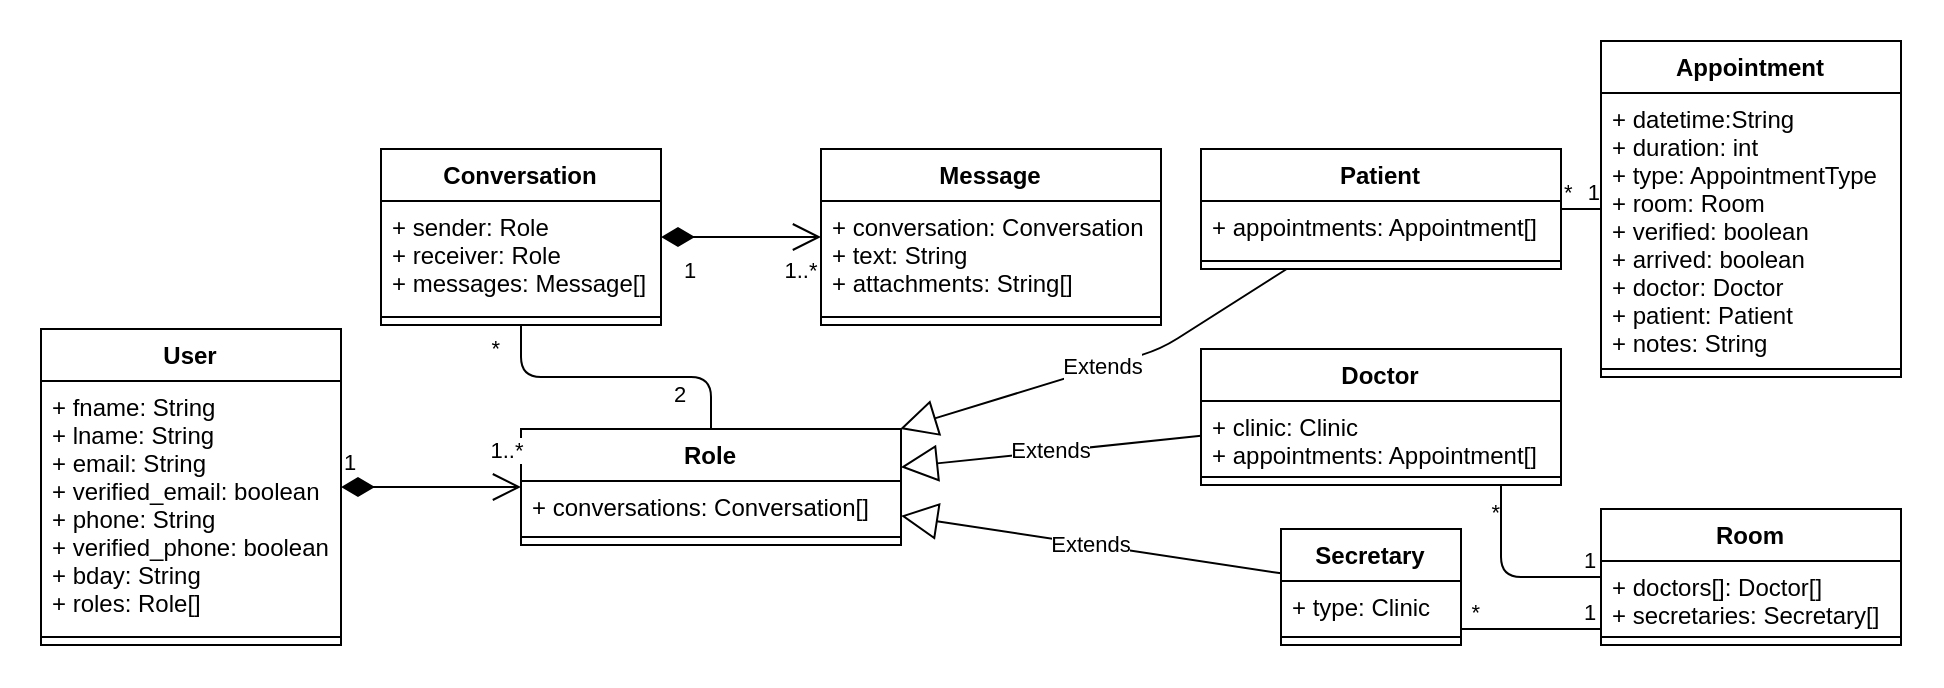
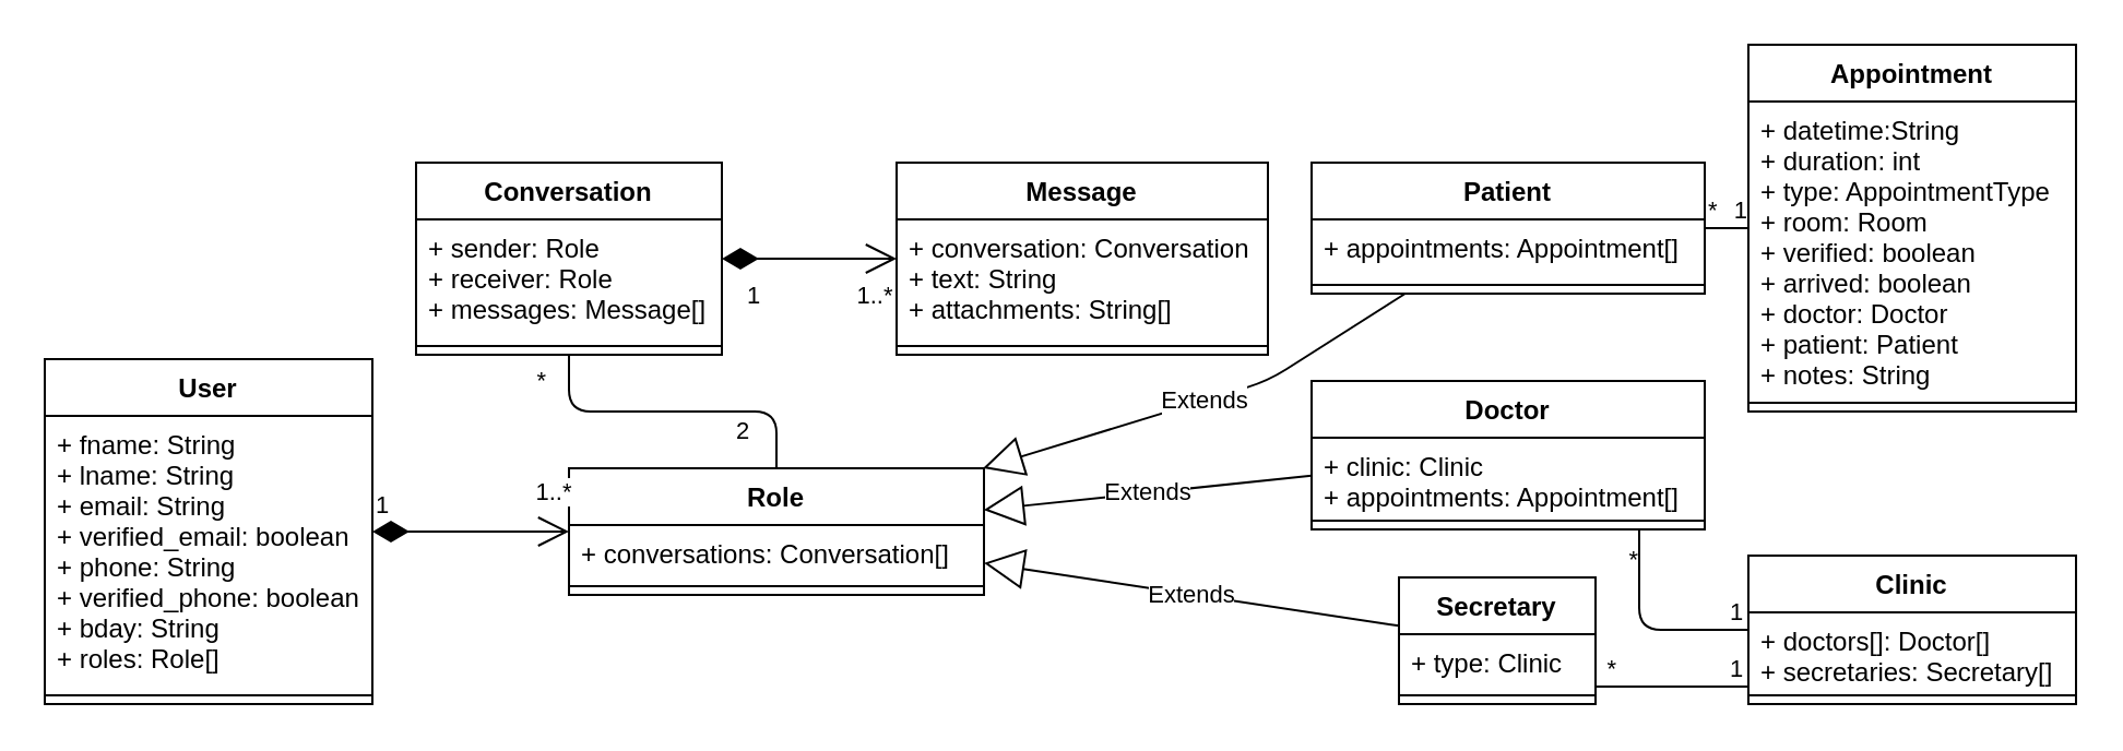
  <mxCell id="0" />
  <mxCell id="1" parent="0" />
  <mxCell id="2" value="User" style="swimlane;fontStyle=1;align=center;verticalAlign=top;childLayout=stackLayout;horizontal=1;startSize=26;horizontalStack=0;resizeParent=1;resizeParentMax=0;resizeLast=0;collapsible=1;marginBottom=0;" vertex="1" parent="1"><mxGeometry x="20" y="164" width="150" height="158" as="geometry"><mxRectangle x="40" y="40" width="60" height="26" as="alternateBounds" /></mxGeometry></mxCell>
  <mxCell id="3" value="+ fname: String&#10;+ lname: String&#10;+ email: String&#10;+ verified_email: boolean&#10;+ phone: String&#10;+ verified_phone: boolean&#10;+ bday: String&#10;+ roles: Role[]&#10;&#10;&#10;&#10;" style="text;strokeColor=none;fillColor=none;align=left;verticalAlign=top;spacingLeft=4;spacingRight=4;overflow=hidden;rotatable=0;points=[[0,0.5],[1,0.5]];portConstraint=eastwest;" vertex="1" parent="2"><mxGeometry y="26" width="150" height="124" as="geometry" /></mxCell>
  <mxCell id="4" value="" style="line;strokeWidth=1;fillColor=none;align=left;verticalAlign=middle;spacingTop=-1;spacingLeft=3;spacingRight=3;rotatable=0;labelPosition=right;points=[];portConstraint=eastwest;" vertex="1" parent="2"><mxGeometry y="150" width="150" height="8" as="geometry" /></mxCell>
  <mxCell id="5" value="Message" style="swimlane;fontStyle=1;align=center;verticalAlign=top;childLayout=stackLayout;horizontal=1;startSize=26;horizontalStack=0;resizeParent=1;resizeParentMax=0;resizeLast=0;collapsible=1;marginBottom=0;" vertex="1" parent="1"><mxGeometry x="410" y="74" width="170" height="88" as="geometry" /></mxCell>
  <mxCell id="6" value="+ conversation: Conversation&#10;+ text: String&#10;+ attachments: String[]&#10;" style="text;strokeColor=none;fillColor=none;align=left;verticalAlign=top;spacingLeft=4;spacingRight=4;overflow=hidden;rotatable=0;points=[[0,0.5],[1,0.5]];portConstraint=eastwest;" vertex="1" parent="5"><mxGeometry y="26" width="170" height="54" as="geometry" /></mxCell>
  <mxCell id="7" value="" style="line;strokeWidth=1;fillColor=none;align=left;verticalAlign=middle;spacingTop=-1;spacingLeft=3;spacingRight=3;rotatable=0;labelPosition=right;points=[];portConstraint=eastwest;" vertex="1" parent="5"><mxGeometry y="80" width="170" height="8" as="geometry" /></mxCell>
  <mxCell id="8" value="Role" style="swimlane;fontStyle=1;align=center;verticalAlign=top;childLayout=stackLayout;horizontal=1;startSize=26;horizontalStack=0;resizeParent=1;resizeParentMax=0;resizeLast=0;collapsible=1;marginBottom=0;" vertex="1" parent="1"><mxGeometry x="260" y="214" width="190" height="58" as="geometry" /></mxCell>
  <mxCell id="9" value="+ conversations: Conversation[]&#10;&#10;" style="text;strokeColor=none;fillColor=none;align=left;verticalAlign=top;spacingLeft=4;spacingRight=4;overflow=hidden;rotatable=0;points=[[0,0.5],[1,0.5]];portConstraint=eastwest;" vertex="1" parent="8"><mxGeometry y="26" width="190" height="24" as="geometry" /></mxCell>
  <mxCell id="10" value="" style="line;strokeWidth=1;fillColor=none;align=left;verticalAlign=middle;spacingTop=-1;spacingLeft=3;spacingRight=3;rotatable=0;labelPosition=right;points=[];portConstraint=eastwest;" vertex="1" parent="8"><mxGeometry y="50" width="190" height="8" as="geometry" /></mxCell>
  <mxCell id="11" value="Conversation" style="swimlane;fontStyle=1;align=center;verticalAlign=top;childLayout=stackLayout;horizontal=1;startSize=26;horizontalStack=0;resizeParent=1;resizeParentMax=0;resizeLast=0;collapsible=1;marginBottom=0;" vertex="1" parent="1"><mxGeometry x="190" y="74" width="140" height="88" as="geometry" /></mxCell>
  <mxCell id="12" value="+ sender: Role&#10;+ receiver: Role&#10;+ messages: Message[]&#10;" style="text;strokeColor=none;fillColor=none;align=left;verticalAlign=top;spacingLeft=4;spacingRight=4;overflow=hidden;rotatable=0;points=[[0,0.5],[1,0.5]];portConstraint=eastwest;" vertex="1" parent="11"><mxGeometry y="26" width="140" height="54" as="geometry" /></mxCell>
  <mxCell id="13" value="" style="line;strokeWidth=1;fillColor=none;align=left;verticalAlign=middle;spacingTop=-1;spacingLeft=3;spacingRight=3;rotatable=0;labelPosition=right;points=[];portConstraint=eastwest;" vertex="1" parent="11"><mxGeometry y="80" width="140" height="8" as="geometry" /></mxCell>
  <mxCell id="14" value="Patient" style="swimlane;fontStyle=1;align=center;verticalAlign=top;childLayout=stackLayout;horizontal=1;startSize=26;horizontalStack=0;resizeParent=1;resizeParentMax=0;resizeLast=0;collapsible=1;marginBottom=0;" vertex="1" parent="1"><mxGeometry x="600" y="74" width="180" height="60" as="geometry" /></mxCell>
  <mxCell id="15" value="+ appointments: Appointment[]" style="text;strokeColor=none;fillColor=none;align=left;verticalAlign=top;spacingLeft=4;spacingRight=4;overflow=hidden;rotatable=0;points=[[0,0.5],[1,0.5]];portConstraint=eastwest;" vertex="1" parent="14"><mxGeometry y="26" width="180" height="26" as="geometry" /></mxCell>
  <mxCell id="16" value="" style="line;strokeWidth=1;fillColor=none;align=left;verticalAlign=middle;spacingTop=-1;spacingLeft=3;spacingRight=3;rotatable=0;labelPosition=right;points=[];portConstraint=eastwest;" vertex="1" parent="14"><mxGeometry y="52" width="180" height="8" as="geometry" /></mxCell>
  <mxCell id="17" value="Doctor" style="swimlane;fontStyle=1;align=center;verticalAlign=top;childLayout=stackLayout;horizontal=1;startSize=26;horizontalStack=0;resizeParent=1;resizeParentMax=0;resizeLast=0;collapsible=1;marginBottom=0;" vertex="1" parent="1"><mxGeometry x="600" y="174" width="180" height="68" as="geometry" /></mxCell>
  <mxCell id="18" value="+ clinic: Clinic&#10;+ appointments: Appointment[]" style="text;strokeColor=none;fillColor=none;align=left;verticalAlign=top;spacingLeft=4;spacingRight=4;overflow=hidden;rotatable=0;points=[[0,0.5],[1,0.5]];portConstraint=eastwest;" vertex="1" parent="17"><mxGeometry y="26" width="180" height="34" as="geometry" /></mxCell>
  <mxCell id="19" value="" style="line;strokeWidth=1;fillColor=none;align=left;verticalAlign=middle;spacingTop=-1;spacingLeft=3;spacingRight=3;rotatable=0;labelPosition=right;points=[];portConstraint=eastwest;" vertex="1" parent="17"><mxGeometry y="60" width="180" height="8" as="geometry" /></mxCell>
  <mxCell id="20" value="Appointment" style="swimlane;fontStyle=1;align=center;verticalAlign=top;childLayout=stackLayout;horizontal=1;startSize=26;horizontalStack=0;resizeParent=1;resizeParentMax=0;resizeLast=0;collapsible=1;marginBottom=0;" vertex="1" parent="1"><mxGeometry x="800" y="20" width="150" height="168" as="geometry" /></mxCell>
  <mxCell id="21" value="+ datetime:String&#10;+ duration: int&#10;+ type: AppointmentType&#10;+ room: Room&#10;+ verified: boolean&#10;+ arrived: boolean&#10;+ doctor: Doctor&#10;+ patient: Patient&#10;+ notes: String&#10;&#10;" style="text;strokeColor=none;fillColor=none;align=left;verticalAlign=top;spacingLeft=4;spacingRight=4;overflow=hidden;rotatable=0;points=[[0,0.5],[1,0.5]];portConstraint=eastwest;" vertex="1" parent="20"><mxGeometry y="26" width="150" height="134" as="geometry" /></mxCell>
  <mxCell id="22" value="" style="line;strokeWidth=1;fillColor=none;align=left;verticalAlign=middle;spacingTop=-1;spacingLeft=3;spacingRight=3;rotatable=0;labelPosition=right;points=[];portConstraint=eastwest;" vertex="1" parent="20"><mxGeometry y="160" width="150" height="8" as="geometry" /></mxCell>
  <mxCell id="23" value="Secretary" style="swimlane;fontStyle=1;align=center;verticalAlign=top;childLayout=stackLayout;horizontal=1;startSize=26;horizontalStack=0;resizeParent=1;resizeParentMax=0;resizeLast=0;collapsible=1;marginBottom=0;" vertex="1" parent="1"><mxGeometry x="640" y="264" width="90" height="58" as="geometry" /></mxCell>
  <mxCell id="24" value="+ type: Clinic" style="text;strokeColor=none;fillColor=none;align=left;verticalAlign=top;spacingLeft=4;spacingRight=4;overflow=hidden;rotatable=0;points=[[0,0.5],[1,0.5]];portConstraint=eastwest;" vertex="1" parent="23"><mxGeometry y="26" width="90" height="24" as="geometry" /></mxCell>
  <mxCell id="25" value="" style="line;strokeWidth=1;fillColor=none;align=left;verticalAlign=middle;spacingTop=-1;spacingLeft=3;spacingRight=3;rotatable=0;labelPosition=right;points=[];portConstraint=eastwest;" vertex="1" parent="23"><mxGeometry y="50" width="90" height="8" as="geometry" /></mxCell>
- <mxCell id="26" value="Room" style="swimlane;fontStyle=1;align=center;verticalAlign=top;childLayout=stackLayout;horizontal=1;startSize=26;horizontalStack=0;resizeParent=1;resizeParentMax=0;resizeLast=0;collapsible=1;marginBottom=0;" vertex="1" parent="1"><mxGeometry x="800" y="254" width="150" height="68" as="geometry" /></mxCell>
+ <mxCell id="26" value="Clinic" style="swimlane;fontStyle=1;align=center;verticalAlign=top;childLayout=stackLayout;horizontal=1;startSize=26;horizontalStack=0;resizeParent=1;resizeParentMax=0;resizeLast=0;collapsible=1;marginBottom=0;" vertex="1" parent="1"><mxGeometry x="800" y="254" width="150" height="68" as="geometry" /></mxCell>
  <mxCell id="27" value="+ doctors[]: Doctor[]&#10;+ secretaries: Secretary[]&#10;" style="text;strokeColor=none;fillColor=none;align=left;verticalAlign=top;spacingLeft=4;spacingRight=4;overflow=hidden;rotatable=0;points=[[0,0.5],[1,0.5]];portConstraint=eastwest;" vertex="1" parent="26"><mxGeometry y="26" width="150" height="34" as="geometry" /></mxCell>
  <mxCell id="28" value="" style="line;strokeWidth=1;fillColor=none;align=left;verticalAlign=middle;spacingTop=-1;spacingLeft=3;spacingRight=3;rotatable=0;labelPosition=right;points=[];portConstraint=eastwest;" vertex="1" parent="26"><mxGeometry y="60" width="150" height="8" as="geometry" /></mxCell>
  <mxCell id="29" value="Extends" style="endArrow=block;endSize=16;endFill=0;html=1;" edge="1" parent="1" source="14" target="8"><mxGeometry width="160" relative="1" as="geometry"><mxPoint x="-20" y="294" as="sourcePoint" /><mxPoint x="80" y="318" as="targetPoint" /><Array as="points"><mxPoint x="580" y="174" /></Array></mxGeometry></mxCell>
  <mxCell id="30" value="Extends" style="endArrow=block;endSize=16;endFill=0;html=1;" edge="1" parent="1" source="17" target="8"><mxGeometry width="160" relative="1" as="geometry"><mxPoint x="220" y="294" as="sourcePoint" /><mxPoint x="380" y="294" as="targetPoint" /></mxGeometry></mxCell>
  <mxCell id="31" value="Extends" style="endArrow=block;endSize=16;endFill=0;html=1;" edge="1" parent="1" source="23" target="8"><mxGeometry width="160" relative="1" as="geometry"><mxPoint x="220" y="294" as="sourcePoint" /><mxPoint x="380" y="294" as="targetPoint" /></mxGeometry></mxCell>
  <mxCell id="32" value="1" style="endArrow=open;html=1;endSize=12;startArrow=diamondThin;startSize=14;startFill=1;edgeStyle=orthogonalEdgeStyle;align=left;verticalAlign=bottom;" edge="1" parent="1" source="11" target="5"><mxGeometry x="-0.75" y="-26" relative="1" as="geometry"><mxPoint x="390" y="74" as="sourcePoint" /><mxPoint x="450" y="214" as="targetPoint" /><mxPoint as="offset" /></mxGeometry></mxCell>
  <mxCell id="33" value="&lt;div&gt;1..*&lt;/div&gt;" style="edgeLabel;html=1;align=center;verticalAlign=middle;resizable=0;points=[];" vertex="1" connectable="0" parent="32"><mxGeometry x="0.826" y="-3" relative="1" as="geometry"><mxPoint x="-3.1" y="13.0" as="offset" /></mxGeometry></mxCell>
  <mxCell id="34" value="" style="endArrow=none;html=1;edgeStyle=orthogonalEdgeStyle;" edge="1" parent="1" source="20" target="14"><mxGeometry relative="1" as="geometry"><mxPoint x="150" y="534" as="sourcePoint" /><mxPoint x="310" y="534" as="targetPoint" /></mxGeometry></mxCell>
  <mxCell id="35" value="*" style="edgeLabel;resizable=0;html=1;align=left;verticalAlign=bottom;" connectable="0" vertex="1" parent="34"><mxGeometry x="-1" relative="1" as="geometry"><mxPoint x="-20" as="offset" /></mxGeometry></mxCell>
  <mxCell id="36" value="1" style="edgeLabel;resizable=0;html=1;align=right;verticalAlign=bottom;" connectable="0" vertex="1" parent="34"><mxGeometry x="1" relative="1" as="geometry"><mxPoint x="20" as="offset" /></mxGeometry></mxCell>
  <mxCell id="37" value="" style="endArrow=none;html=1;edgeStyle=orthogonalEdgeStyle;" edge="1" parent="1" source="26" target="17"><mxGeometry relative="1" as="geometry"><mxPoint x="150" y="534" as="sourcePoint" /><mxPoint x="310" y="534" as="targetPoint" /><Array as="points"><mxPoint x="750" y="288" /></Array></mxGeometry></mxCell>
  <mxCell id="38" value="1" style="edgeLabel;resizable=0;html=1;align=left;verticalAlign=bottom;" connectable="0" vertex="1" parent="37"><mxGeometry x="-1" relative="1" as="geometry"><mxPoint x="-10" as="offset" /></mxGeometry></mxCell>
  <mxCell id="39" value="*" style="edgeLabel;resizable=0;html=1;align=right;verticalAlign=bottom;" connectable="0" vertex="1" parent="37"><mxGeometry x="1" relative="1" as="geometry"><mxPoint y="22.07" as="offset" /></mxGeometry></mxCell>
  <mxCell id="40" value="" style="endArrow=none;html=1;edgeStyle=orthogonalEdgeStyle;" edge="1" parent="1" source="26" target="23"><mxGeometry relative="1" as="geometry"><mxPoint x="310" y="444" as="sourcePoint" /><mxPoint x="470" y="444" as="targetPoint" /><Array as="points"><mxPoint x="790" y="314" /><mxPoint x="790" y="314" /></Array></mxGeometry></mxCell>
  <mxCell id="41" value="1" style="edgeLabel;resizable=0;html=1;align=left;verticalAlign=bottom;" connectable="0" vertex="1" parent="40"><mxGeometry x="-1" relative="1" as="geometry"><mxPoint x="-10.01" as="offset" /></mxGeometry></mxCell>
  <mxCell id="42" value="*" style="edgeLabel;resizable=0;html=1;align=right;verticalAlign=bottom;" connectable="0" vertex="1" parent="40"><mxGeometry x="1" relative="1" as="geometry"><mxPoint x="10.34" y="0.03" as="offset" /></mxGeometry></mxCell>
  <mxCell id="43" value="" style="endArrow=none;html=1;edgeStyle=orthogonalEdgeStyle;" edge="1" parent="1" source="8" target="11"><mxGeometry relative="1" as="geometry"><mxPoint x="150" y="274" as="sourcePoint" /><mxPoint x="310" y="274" as="targetPoint" /></mxGeometry></mxCell>
  <mxCell id="44" value="2" style="edgeLabel;resizable=0;html=1;align=left;verticalAlign=bottom;" connectable="0" vertex="1" parent="43"><mxGeometry x="-1" relative="1" as="geometry"><mxPoint x="-20" y="-9" as="offset" /></mxGeometry></mxCell>
  <mxCell id="45" value="*" style="edgeLabel;resizable=0;html=1;align=right;verticalAlign=bottom;" connectable="0" vertex="1" parent="43"><mxGeometry x="1" relative="1" as="geometry"><mxPoint x="-9.83" y="20" as="offset" /></mxGeometry></mxCell>
  <mxCell id="46" value="1" style="endArrow=open;html=1;endSize=12;startArrow=diamondThin;startSize=14;startFill=1;edgeStyle=orthogonalEdgeStyle;align=left;verticalAlign=bottom;" edge="1" parent="1" source="2" target="8"><mxGeometry x="-1" y="3" relative="1" as="geometry"><mxPoint x="100" y="134" as="sourcePoint" /><mxPoint x="260" y="134" as="targetPoint" /></mxGeometry></mxCell>
  <mxCell id="47" value="1..*" style="edgeLabel;html=1;align=center;verticalAlign=middle;resizable=0;points=[];" vertex="1" connectable="0" parent="46"><mxGeometry x="0.935" y="-1" relative="1" as="geometry"><mxPoint x="-4.17" y="-20" as="offset" /></mxGeometry></mxCell>
